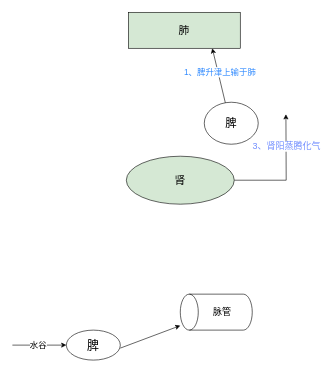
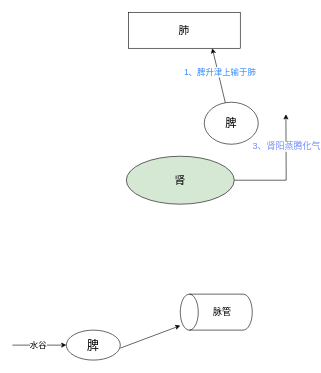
  <mxCell id="0" />
  <mxCell id="1" parent="0" />
  <mxCell id="2" value="" style="endArrow=classic;html=1;rounded=0;exitX=0.391;exitY=0.017;exitDx=0;exitDy=0;exitPerimeter=0;entryX=0.75;entryY=1;entryDx=0;entryDy=0;" parent="1" source="7" target="6" edge="1"><mxGeometry width="50" height="50" relative="1" as="geometry"><mxPoint x="348.041" y="191" as="sourcePoint" /><mxPoint x="340" y="100" as="targetPoint" /></mxGeometry></mxCell>
  <mxCell id="3" value="&lt;font style=&quot;font-size: 14px;&quot;&gt;1、脾升津上输于肺&lt;/font&gt;" style="edgeLabel;html=1;align=center;verticalAlign=middle;resizable=0;points=[];fontColor=#2E89FF;" parent="2" vertex="1" connectable="0"><mxGeometry x="0.102" y="-3" relative="1" as="geometry"><mxPoint as="offset" /></mxGeometry></mxCell>
  <mxCell id="4" style="edgeStyle=orthogonalEdgeStyle;rounded=0;orthogonalLoop=1;jettySize=auto;html=1;exitX=1;exitY=0.5;exitDx=0;exitDy=0;" parent="1" source="8" edge="1"><mxGeometry relative="1" as="geometry"><mxPoint x="476.14" y="190" as="targetPoint" /><mxPoint x="390" y="299.21" as="sourcePoint" /></mxGeometry></mxCell>
  <mxCell id="5" value="&lt;font color=&quot;#708dff&quot; style=&quot;font-size: 15px;&quot;&gt;3、肾阳蒸腾化气&lt;/font&gt;" style="edgeLabel;html=1;align=center;verticalAlign=middle;resizable=0;points=[];fontSize=15;" parent="4" vertex="1" connectable="0"><mxGeometry x="0.469" relative="1" as="geometry"><mxPoint as="offset" /></mxGeometry></mxCell>
- <mxCell id="6" value="肺" style="rounded=0;whiteSpace=wrap;html=1;fontSize=18;fillColor=#d5e8d4;" parent="1" vertex="1"><mxGeometry x="213.43" y="20" width="186.57" height="60" as="geometry" /></mxCell>
+ <mxCell id="6" value="肺" style="rounded=0;whiteSpace=wrap;html=1;fontSize=18;" parent="1" vertex="1"><mxGeometry x="213.43" y="20" width="186.57" height="60" as="geometry" /></mxCell>
  <mxCell id="7" value="脾" style="ellipse;whiteSpace=wrap;html=1;fontSize=19;" parent="1" vertex="1"><mxGeometry x="340" y="170" width="90" height="70" as="geometry" /></mxCell>
  <mxCell id="8" value="肾" style="ellipse;whiteSpace=wrap;html=1;fontSize=18;fillColor=#d5e8d4;" parent="1" vertex="1"><mxGeometry x="210" y="260" width="180" height="80" as="geometry" /></mxCell>
  <mxCell id="9" value="脾" style="ellipse;whiteSpace=wrap;html=1;fontSize=20;" vertex="1" parent="1"><mxGeometry x="110" y="550" width="90" height="50" as="geometry" /></mxCell>
  <mxCell id="10" value="" style="endArrow=classic;html=1;rounded=0;entryX=0;entryY=0.5;entryDx=0;entryDy=0;" edge="1" parent="1" target="9"><mxGeometry width="50" height="50" relative="1" as="geometry"><mxPoint x="20" y="575" as="sourcePoint" /><mxPoint x="90" y="570" as="targetPoint" /></mxGeometry></mxCell>
  <mxCell id="11" value="水谷" style="edgeLabel;html=1;align=center;verticalAlign=middle;resizable=0;points=[];fontSize=14;" vertex="1" connectable="0" parent="10"><mxGeometry x="-0.071" y="-3" relative="1" as="geometry"><mxPoint y="-3" as="offset" /></mxGeometry></mxCell>
  <mxCell id="12" value="" style="shape=cylinder3;whiteSpace=wrap;html=1;boundedLbl=1;backgroundOutline=1;size=15;rotation=-90;" vertex="1" parent="1"><mxGeometry x="330" y="460" width="60" height="120" as="geometry" /></mxCell>
  <mxCell id="13" value="" style="endArrow=classic;html=1;rounded=0;" edge="1" parent="1" target="12"><mxGeometry width="50" height="50" relative="1" as="geometry"><mxPoint x="200" y="580" as="sourcePoint" /><mxPoint x="250" y="530" as="targetPoint" /></mxGeometry></mxCell>
  <mxCell id="14" value="脉管" style="text;html=1;strokeColor=none;fillColor=none;align=center;verticalAlign=middle;whiteSpace=wrap;rounded=0;fontSize=15;" vertex="1" parent="1"><mxGeometry x="340" y="505" width="60" height="30" as="geometry" /></mxCell>
